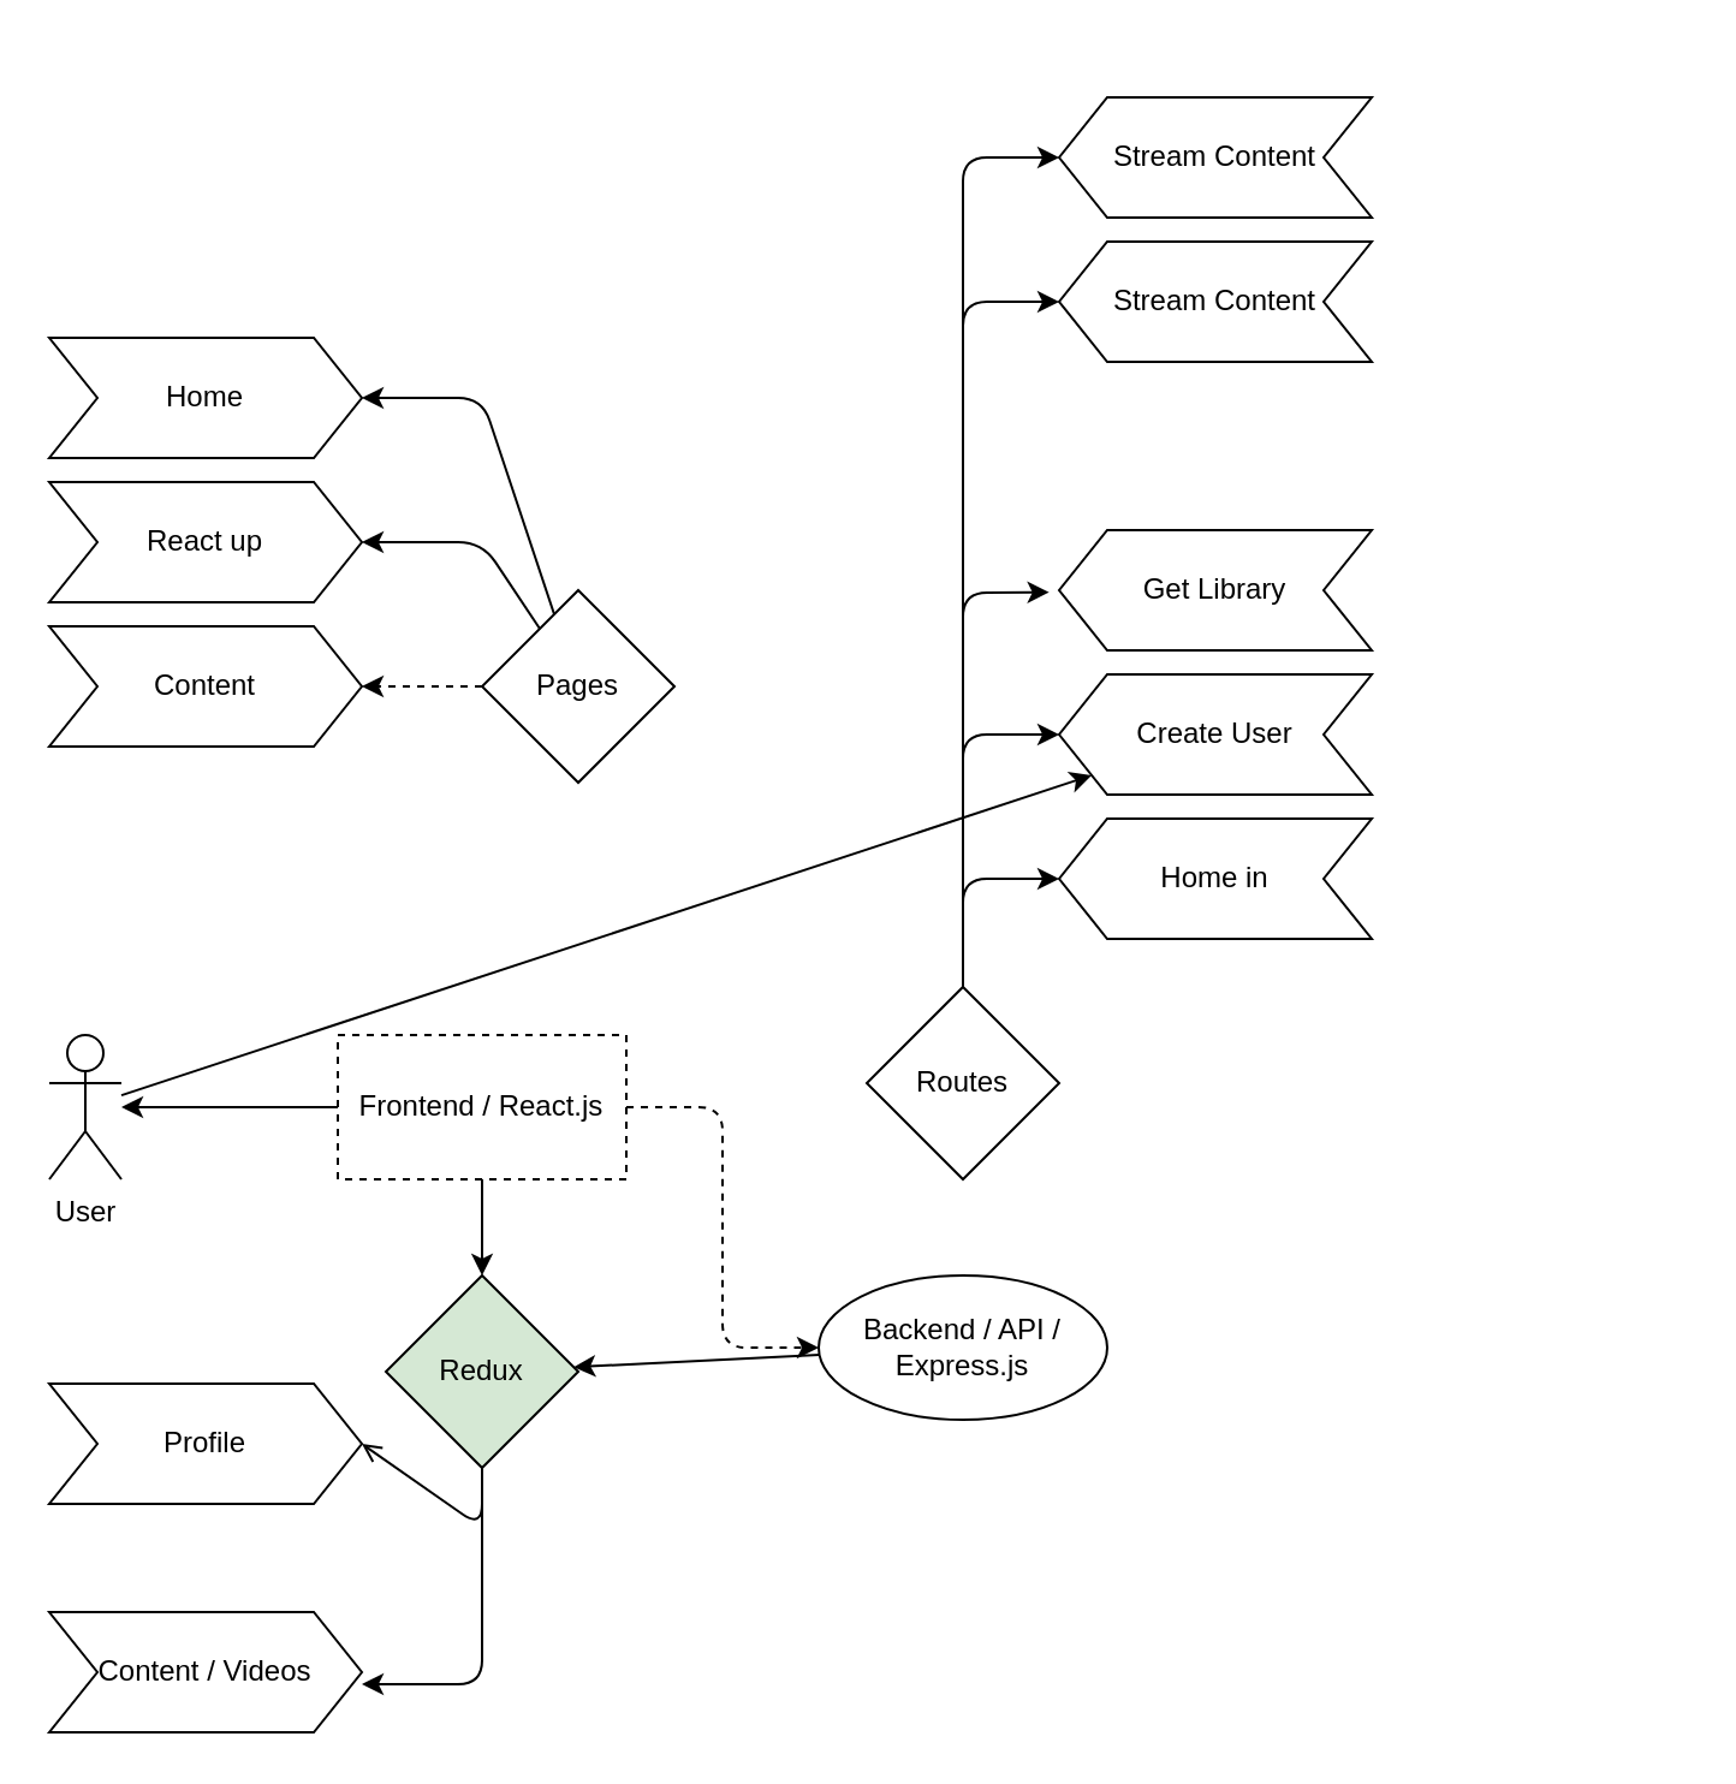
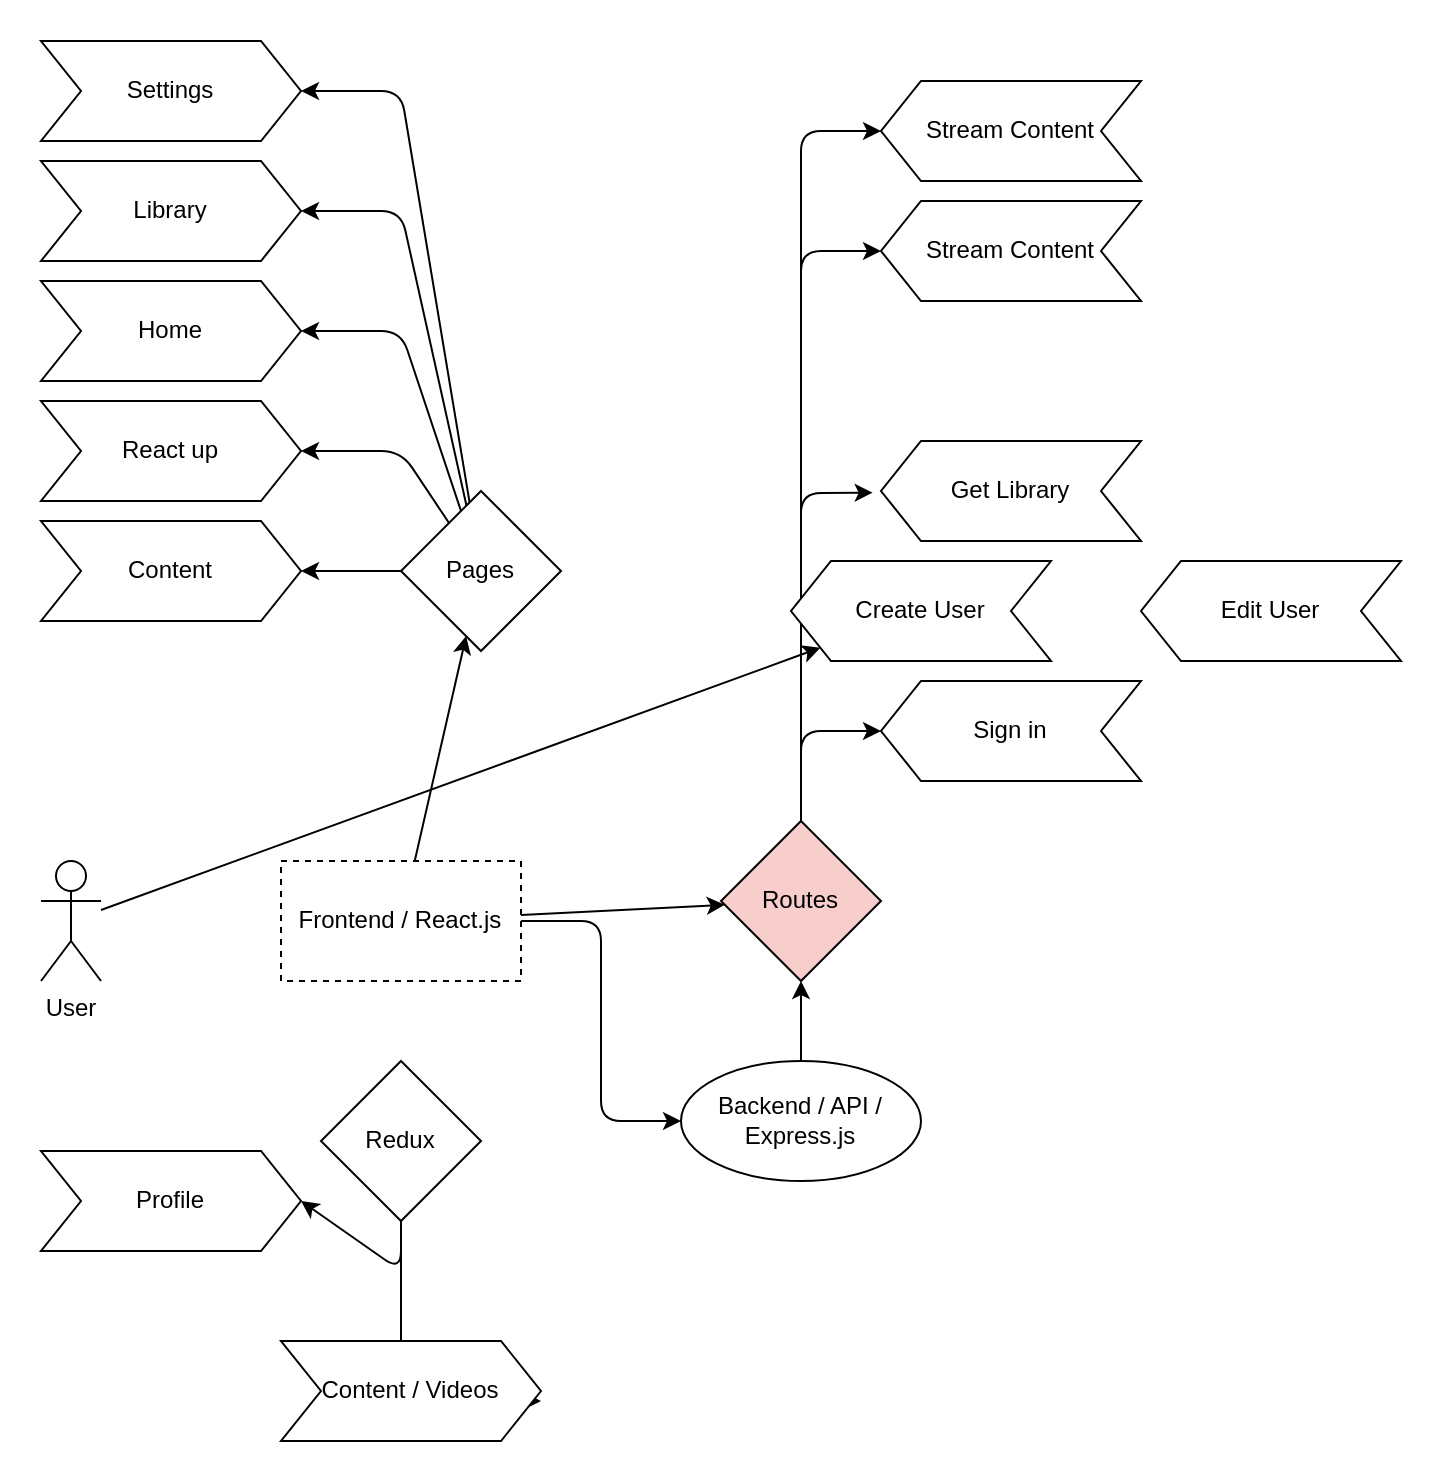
  <mxCell id="0" />
  <mxCell id="1" parent="0" />
  <mxCell id="2" style="edgeStyle=none;html=1;" edge="1" parent="1" source="3" target="33"><mxGeometry relative="1" as="geometry" /></mxCell>
  <mxCell id="3" value="User" style="shape=umlActor;verticalLabelPosition=bottom;verticalAlign=top;html=1;outlineConnect=0;" vertex="1" parent="1"><mxGeometry x="20" y="430" width="30" height="60" as="geometry" /></mxCell>
- <mxCell id="4" value="" style="edgeStyle=none;html=1;" edge="1" parent="1" source="7" target="3"><mxGeometry relative="1" as="geometry" /></mxCell>
- <mxCell id="5" value="" style="edgeStyle=none;html=1;exitX=1;exitY=0.5;exitDx=0;exitDy=0;entryX=0;entryY=0.5;entryDx=0;entryDy=0;dashed=1;" edge="1" parent="1" source="7" target="18"><mxGeometry relative="1" as="geometry"><Array as="points"><mxPoint x="300" y="460" /><mxPoint x="300" y="510" /><mxPoint x="300" y="560" /></Array></mxGeometry></mxCell>
- <mxCell id="6" value="" style="edgeStyle=none;html=1;" edge="1" parent="1" source="7" target="23"><mxGeometry relative="1" as="geometry" /></mxCell>
+ <mxCell id="4" value="" style="edgeStyle=none;html=1;" edge="1" parent="1" source="7" target="13"><mxGeometry relative="1" as="geometry" /></mxCell>
+ <mxCell id="5" value="" style="edgeStyle=none;html=1;exitX=1;exitY=0.5;exitDx=0;exitDy=0;entryX=0;entryY=0.5;entryDx=0;entryDy=0;" edge="1" parent="1" source="7" target="18"><mxGeometry relative="1" as="geometry"><Array as="points"><mxPoint x="300" y="460" /><mxPoint x="300" y="510" /><mxPoint x="300" y="560" /></Array></mxGeometry></mxCell>
+ <mxCell id="6" value="" style="edgeStyle=none;html=1;" edge="1" parent="1" source="7" target="31"><mxGeometry relative="1" as="geometry" /></mxCell>
  <mxCell id="7" value="Frontend / React.js" style="rounded=0;whiteSpace=wrap;html=1;dashed=1;" vertex="1" parent="1"><mxGeometry x="140" y="430" width="120" height="60" as="geometry" /></mxCell>
  <mxCell id="8" style="edgeStyle=none;html=1;entryX=1;entryY=0.5;entryDx=0;entryDy=0;" edge="1" parent="1" source="13" target="14"><mxGeometry relative="1" as="geometry"><Array as="points"><mxPoint x="200" y="165" /></Array></mxGeometry></mxCell>
+ <mxCell id="9" style="edgeStyle=none;html=1;entryX=1;entryY=0.5;entryDx=0;entryDy=0;" edge="1" parent="1" source="13" target="15"><mxGeometry relative="1" as="geometry"><Array as="points"><mxPoint x="200" y="105" /></Array></mxGeometry></mxCell>
+ <mxCell id="10" style="edgeStyle=none;html=1;entryX=1;entryY=0.5;entryDx=0;entryDy=0;" edge="1" parent="1" source="13" target="16"><mxGeometry relative="1" as="geometry"><Array as="points"><mxPoint x="200" y="45" /></Array></mxGeometry></mxCell>
  <mxCell id="11" style="edgeStyle=none;html=1;entryX=1;entryY=0.5;entryDx=0;entryDy=0;" edge="1" parent="1" source="13" target="19"><mxGeometry relative="1" as="geometry"><Array as="points"><mxPoint x="200" y="225" /></Array></mxGeometry></mxCell>
- <mxCell id="12" style="edgeStyle=none;html=1;entryX=1;entryY=0.5;entryDx=0;entryDy=0;dashed=1;" edge="1" parent="1" source="13" target="20"><mxGeometry relative="1" as="geometry"><Array as="points"><mxPoint x="200" y="285" /></Array></mxGeometry></mxCell>
+ <mxCell id="12" style="edgeStyle=none;html=1;entryX=1;entryY=0.5;entryDx=0;entryDy=0;" edge="1" parent="1" source="13" target="20"><mxGeometry relative="1" as="geometry"><Array as="points"><mxPoint x="200" y="285" /></Array></mxGeometry></mxCell>
  <mxCell id="13" value="Pages" style="rhombus;whiteSpace=wrap;html=1;rounded=0;" vertex="1" parent="1"><mxGeometry x="200" y="245" width="80" height="80" as="geometry" /></mxCell>
  <mxCell id="14" value="Home" style="shape=step;perimeter=stepPerimeter;whiteSpace=wrap;html=1;fixedSize=1;rounded=0;" vertex="1" parent="1"><mxGeometry x="20" y="140" width="130" height="50" as="geometry" /></mxCell>
- <mxCell id="17" value="" style="edgeStyle=none;html=1;" edge="1" parent="1" source="18" target="23"><mxGeometry relative="1" as="geometry" /></mxCell>
+ <mxCell id="15" value="Library" style="shape=step;perimeter=stepPerimeter;whiteSpace=wrap;html=1;fixedSize=1;rounded=0;" vertex="1" parent="1"><mxGeometry x="20" y="80" width="130" height="50" as="geometry" /></mxCell>
+ <mxCell id="16" value="Settings" style="shape=step;perimeter=stepPerimeter;whiteSpace=wrap;html=1;fixedSize=1;rounded=0;" vertex="1" parent="1"><mxGeometry x="20" y="20" width="130" height="50" as="geometry" /></mxCell>
+ <mxCell id="17" value="" style="edgeStyle=none;html=1;" edge="1" parent="1" source="18" target="31"><mxGeometry relative="1" as="geometry" /></mxCell>
  <mxCell id="18" value="Backend / API / Express.js" style="ellipse;whiteSpace=wrap;html=1;" vertex="1" parent="1"><mxGeometry x="340" y="530" width="120" height="60" as="geometry" /></mxCell>
  <mxCell id="19" value="React up" style="shape=step;perimeter=stepPerimeter;whiteSpace=wrap;html=1;fixedSize=1;rounded=0;" vertex="1" parent="1"><mxGeometry x="20" y="200" width="130" height="50" as="geometry" /></mxCell>
  <mxCell id="20" value="Content" style="shape=step;perimeter=stepPerimeter;whiteSpace=wrap;html=1;fixedSize=1;rounded=0;" vertex="1" parent="1"><mxGeometry x="20" y="260" width="130" height="50" as="geometry" /></mxCell>
- <mxCell id="21" style="edgeStyle=none;html=1;entryX=1;entryY=0.5;entryDx=0;entryDy=0;exitX=0.5;exitY=1;exitDx=0;exitDy=0;endArrow=open;" edge="1" parent="1" source="23" target="24"><mxGeometry relative="1" as="geometry"><Array as="points"><mxPoint x="200" y="635" /></Array></mxGeometry></mxCell>
+ <mxCell id="21" style="edgeStyle=none;html=1;entryX=1;entryY=0.5;entryDx=0;entryDy=0;exitX=0.5;exitY=1;exitDx=0;exitDy=0;" edge="1" parent="1" source="23" target="24"><mxGeometry relative="1" as="geometry"><Array as="points"><mxPoint x="200" y="635" /></Array></mxGeometry></mxCell>
  <mxCell id="22" style="edgeStyle=none;html=1;entryX=1;entryY=0.6;entryDx=0;entryDy=0;entryPerimeter=0;" edge="1" parent="1" target="25"><mxGeometry relative="1" as="geometry"><mxPoint x="200" y="610" as="sourcePoint" /><Array as="points"><mxPoint x="200" y="700" /></Array></mxGeometry></mxCell>
- <mxCell id="23" value="Redux" style="rhombus;whiteSpace=wrap;html=1;rounded=0;fillColor=#d5e8d4;" vertex="1" parent="1"><mxGeometry x="160" y="530" width="80" height="80" as="geometry" /></mxCell>
+ <mxCell id="23" value="Redux" style="rhombus;whiteSpace=wrap;html=1;rounded=0;" vertex="1" parent="1"><mxGeometry x="160" y="530" width="80" height="80" as="geometry" /></mxCell>
  <mxCell id="24" value="Profile" style="shape=step;perimeter=stepPerimeter;whiteSpace=wrap;html=1;fixedSize=1;rounded=0;" vertex="1" parent="1"><mxGeometry x="20" y="575" width="130" height="50" as="geometry" /></mxCell>
- <mxCell id="25" value="Content / Videos" style="shape=step;perimeter=stepPerimeter;whiteSpace=wrap;html=1;fixedSize=1;rounded=0;size=20.0;" vertex="1" parent="1"><mxGeometry x="20" y="670" width="130" height="50" as="geometry" /></mxCell>
+ <mxCell id="25" value="Content / Videos" style="shape=step;perimeter=stepPerimeter;whiteSpace=wrap;html=1;fixedSize=1;rounded=0;size=20.0;" vertex="1" parent="1"><mxGeometry x="140" y="670" width="130" height="50" as="geometry" /></mxCell>
  <mxCell id="26" style="edgeStyle=none;html=1;exitX=0.5;exitY=0;exitDx=0;exitDy=0;entryX=1;entryY=0.5;entryDx=0;entryDy=0;" edge="1" parent="1" source="31" target="32"><mxGeometry relative="1" as="geometry"><Array as="points"><mxPoint x="400" y="365" /></Array></mxGeometry></mxCell>
  <mxCell id="27" style="edgeStyle=none;html=1;entryX=1;entryY=0.5;entryDx=0;entryDy=0;" edge="1" parent="1" target="33"><mxGeometry relative="1" as="geometry"><mxPoint x="400" y="410" as="sourcePoint" /><Array as="points"><mxPoint x="400" y="305" /></Array></mxGeometry></mxCell>
  <mxCell id="28" style="edgeStyle=none;html=1;entryX=1.032;entryY=0.483;entryDx=0;entryDy=0;entryPerimeter=0;" edge="1" parent="1" target="35"><mxGeometry relative="1" as="geometry"><mxPoint x="400" y="410" as="sourcePoint" /><Array as="points"><mxPoint x="400" y="246" /></Array></mxGeometry></mxCell>
  <mxCell id="29" style="edgeStyle=none;html=1;entryX=1;entryY=0.5;entryDx=0;entryDy=0;exitX=0.5;exitY=0;exitDx=0;exitDy=0;" edge="1" parent="1" source="31" target="36"><mxGeometry relative="1" as="geometry"><Array as="points"><mxPoint x="400" y="125" /></Array></mxGeometry></mxCell>
  <mxCell id="30" style="edgeStyle=none;html=1;entryX=1;entryY=0.5;entryDx=0;entryDy=0;exitX=0.5;exitY=0;exitDx=0;exitDy=0;" edge="1" parent="1" source="31" target="37"><mxGeometry relative="1" as="geometry"><Array as="points"><mxPoint x="400" y="65" /></Array></mxGeometry></mxCell>
- <mxCell id="31" value="Routes" style="rhombus;whiteSpace=wrap;html=1;rounded=0;" vertex="1" parent="1"><mxGeometry x="360" y="410" width="80" height="80" as="geometry" /></mxCell>
- <mxCell id="32" value="Home in" style="shape=step;perimeter=stepPerimeter;whiteSpace=wrap;html=1;fixedSize=1;rounded=0;size=20;direction=west;" vertex="1" parent="1"><mxGeometry x="440" y="340" width="130" height="50" as="geometry" /></mxCell>
- <mxCell id="33" value="Create User" style="shape=step;perimeter=stepPerimeter;whiteSpace=wrap;html=1;fixedSize=1;rounded=0;size=20;direction=west;" vertex="1" parent="1"><mxGeometry x="440" y="280" width="130" height="50" as="geometry" /></mxCell>
+ <mxCell id="31" value="Routes" style="rhombus;whiteSpace=wrap;html=1;rounded=0;fillColor=#f8cecc;" vertex="1" parent="1"><mxGeometry x="360" y="410" width="80" height="80" as="geometry" /></mxCell>
+ <mxCell id="32" value="Sign in" style="shape=step;perimeter=stepPerimeter;whiteSpace=wrap;html=1;fixedSize=1;rounded=0;size=20;direction=west;" vertex="1" parent="1"><mxGeometry x="440" y="340" width="130" height="50" as="geometry" /></mxCell>
+ <mxCell id="33" value="Create User" style="shape=step;perimeter=stepPerimeter;whiteSpace=wrap;html=1;fixedSize=1;rounded=0;size=20;direction=west;" vertex="1" parent="1"><mxGeometry x="395" y="280" width="130" height="50" as="geometry" /></mxCell>
+ <mxCell id="34" value="Edit User" style="shape=step;perimeter=stepPerimeter;whiteSpace=wrap;html=1;fixedSize=1;rounded=0;size=20;direction=west;" vertex="1" parent="1"><mxGeometry x="570" y="280" width="130" height="50" as="geometry" /></mxCell>
  <mxCell id="35" value="Get Library" style="shape=step;perimeter=stepPerimeter;whiteSpace=wrap;html=1;fixedSize=1;rounded=0;size=20;direction=west;" vertex="1" parent="1"><mxGeometry x="440" y="220" width="130" height="50" as="geometry" /></mxCell>
  <mxCell id="36" value="Stream Content" style="shape=step;perimeter=stepPerimeter;whiteSpace=wrap;html=1;fixedSize=1;rounded=0;size=20;direction=west;" vertex="1" parent="1"><mxGeometry x="440" y="100" width="130" height="50" as="geometry" /></mxCell>
  <mxCell id="37" value="Stream Content" style="shape=step;perimeter=stepPerimeter;whiteSpace=wrap;html=1;fixedSize=1;rounded=0;size=20;direction=west;" vertex="1" parent="1"><mxGeometry x="440" y="40" width="130" height="50" as="geometry" /></mxCell>
